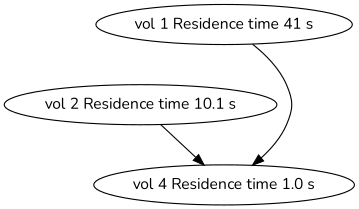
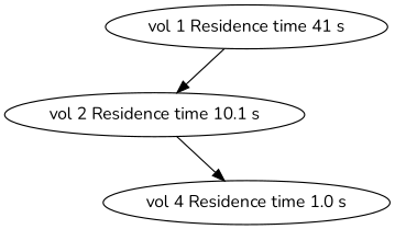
  digraph {
    fontname=Nunito
    node [fontname=Nunito]
    edge [fontname=Nunito]
    n1 [label="vol 1 Residence time 41 s"]
    n2 [label="vol 2 Residence time 10.1 s"]
    n3 [label="vol 4 Residence time 1.0 s"]
-   n1 -> n3
+   n1 -> n2
    n2 -> n3
  }
